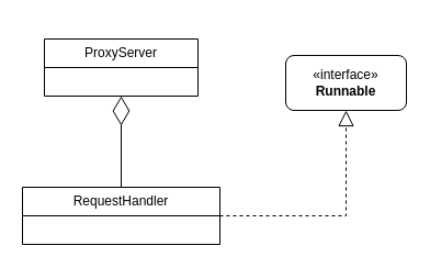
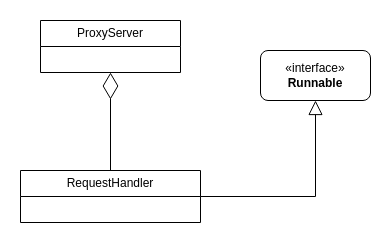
  <mxCell id="0" />
  <mxCell id="1" parent="0" />
- <mxCell id="2" value="ProxyServer" style="swimlane;fontStyle=0;childLayout=stackLayout;horizontal=1;startSize=26;fillColor=none;horizontalStack=0;resizeParent=1;resizeParentMax=0;resizeLast=0;collapsible=1;marginBottom=0;whiteSpace=wrap;html=1;" vertex="1" parent="1"><mxGeometry x="40" y="35" width="140" height="52" as="geometry" /></mxCell>
+ <mxCell id="2" value="ProxyServer" style="swimlane;fontStyle=0;childLayout=stackLayout;horizontal=1;startSize=26;fillColor=none;horizontalStack=0;resizeParent=1;resizeParentMax=0;resizeLast=0;collapsible=1;marginBottom=0;whiteSpace=wrap;html=1;" vertex="1" parent="1"><mxGeometry x="40" y="20" width="140" height="52" as="geometry" /></mxCell>
  <mxCell id="3" value="RequestHandler" style="swimlane;fontStyle=0;childLayout=stackLayout;horizontal=1;startSize=26;fillColor=none;horizontalStack=0;resizeParent=1;resizeParentMax=0;resizeLast=0;collapsible=1;marginBottom=0;whiteSpace=wrap;html=1;" vertex="1" parent="1"><mxGeometry x="20" y="170" width="180" height="52" as="geometry" /></mxCell>
  <mxCell id="4" value="" style="endArrow=diamondThin;endFill=0;endSize=24;html=1;rounded=0;exitX=0.5;exitY=0;exitDx=0;exitDy=0;entryX=0.5;entryY=1;entryDx=0;entryDy=0;" edge="1" parent="1" source="3" target="2"><mxGeometry width="160" relative="1" as="geometry"><mxPoint x="40" y="310" as="sourcePoint" /><mxPoint x="200" y="310" as="targetPoint" /></mxGeometry></mxCell>
  <mxCell id="5" value="«interface»&lt;br&gt;&lt;b&gt;Runnable&lt;/b&gt;" style="html=1;whiteSpace=wrap;rounded=1;" vertex="1" parent="1"><mxGeometry x="260" y="50" width="110" height="50" as="geometry" /></mxCell>
- <mxCell id="6" value="" style="endArrow=block;dashed=1;endFill=0;endSize=12;html=1;rounded=0;exitX=1;exitY=0.5;exitDx=0;exitDy=0;entryX=0.5;entryY=1;entryDx=0;entryDy=0;" edge="1" parent="1" source="3" target="5"><mxGeometry width="160" relative="1" as="geometry"><mxPoint x="40" y="310" as="sourcePoint" /><mxPoint x="200" y="310" as="targetPoint" /><Array as="points"><mxPoint x="315" y="196" /></Array></mxGeometry></mxCell>
+ <mxCell id="6" value="" style="endArrow=block;dashed=0;endFill=0;endSize=12;html=1;rounded=0;exitX=1;exitY=0.5;exitDx=0;exitDy=0;entryX=0.5;entryY=1;entryDx=0;entryDy=0;" edge="1" parent="1" source="3" target="5"><mxGeometry width="160" relative="1" as="geometry"><mxPoint x="40" y="310" as="sourcePoint" /><mxPoint x="200" y="310" as="targetPoint" /><Array as="points"><mxPoint x="315" y="196" /></Array></mxGeometry></mxCell>
